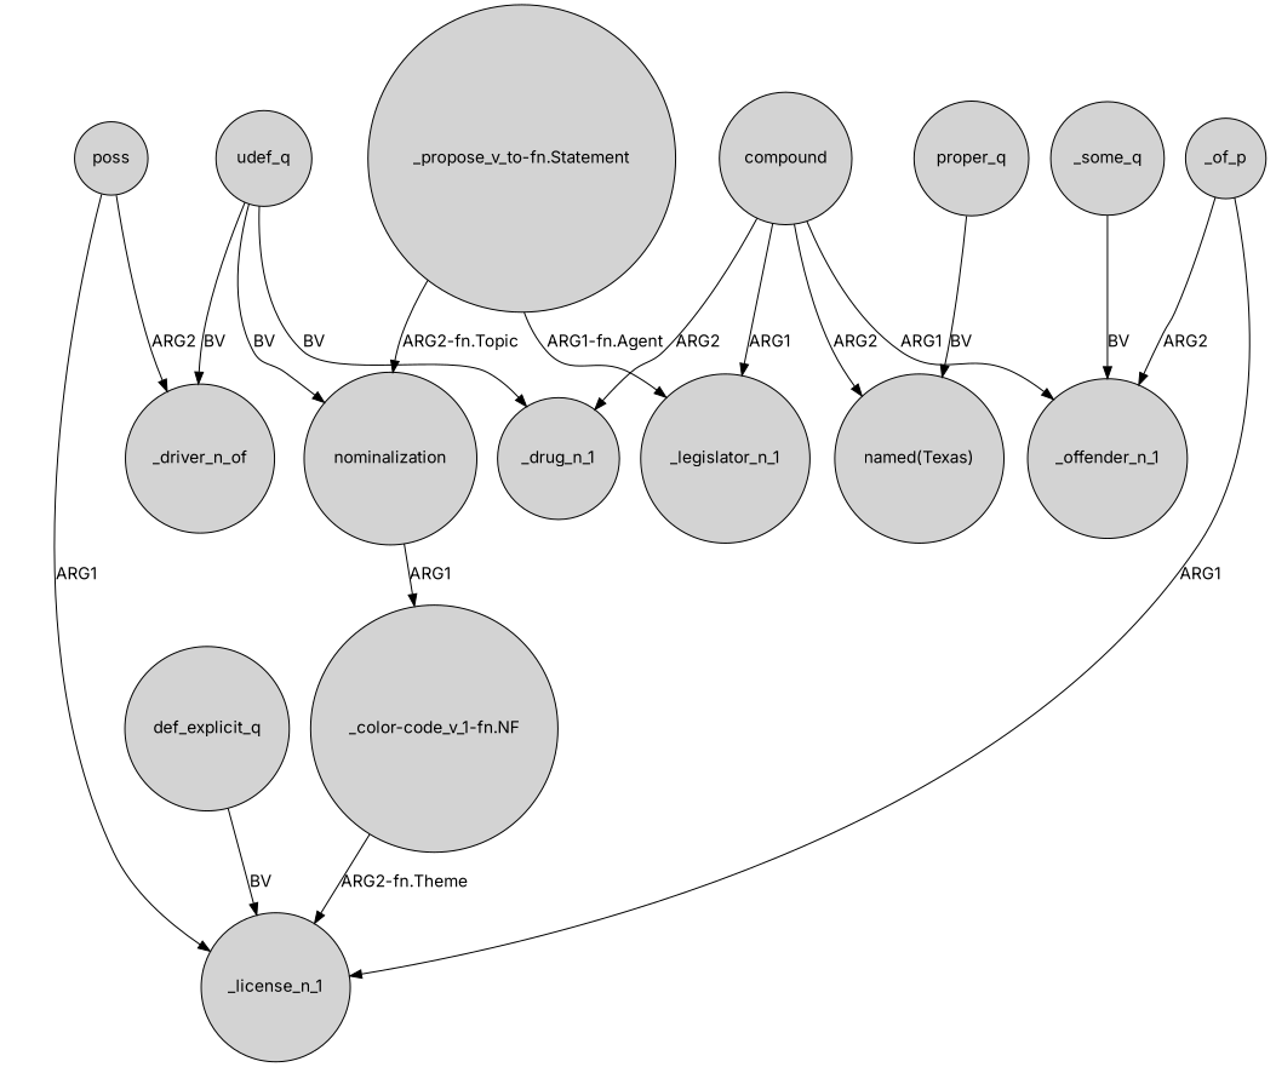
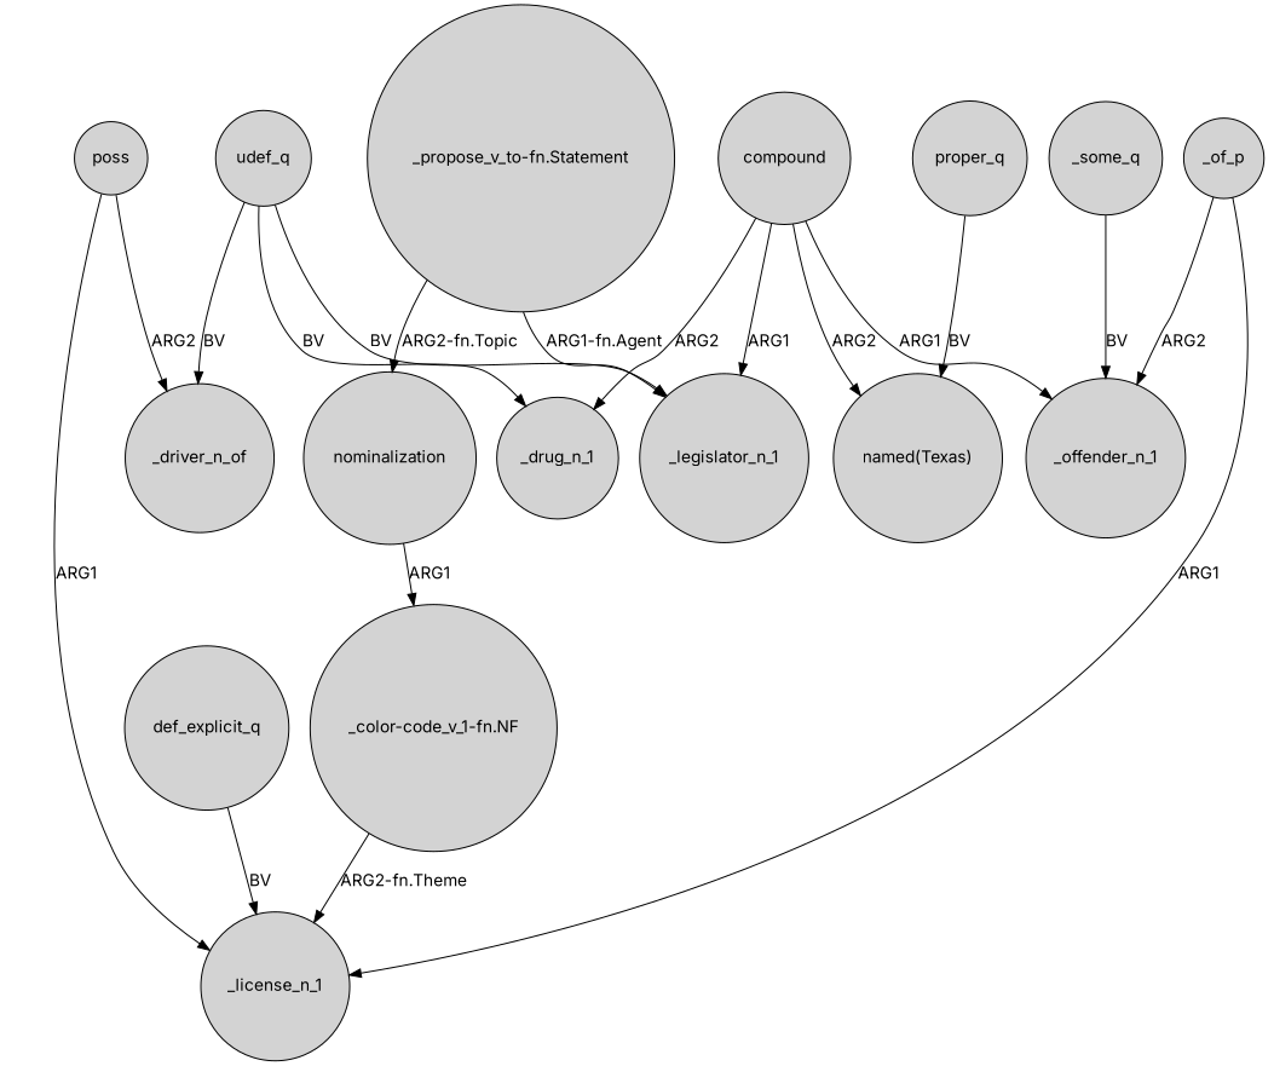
  digraph {
    fontname=Inter
    node [fontname=Inter shape=circle style=filled]
    edge [fontname=Inter]
    poss
    _license_n_1
    _driver_n_of
    compound
    _legislator_n_1
    _drug_n_1
    "named(Texas)"
    _offender_n_1
    def_explicit_q
    udef_q
    nominalization
    "_color-code_v_1-fn.NF"
    "_propose_v_to-fn.Statement"
    proper_q
    _of_p
    _some_q
    poss -> _license_n_1 [label=ARG1]
    poss -> _driver_n_of [label=ARG2]
    compound -> _legislator_n_1 [label=ARG1]
    compound -> _drug_n_1 [label=ARG2]
    compound -> "named(Texas)" [label=ARG2]
    compound -> _offender_n_1 [label=ARG1]
    def_explicit_q -> _license_n_1 [label=BV]
    udef_q -> _driver_n_of [label=BV]
    udef_q -> _drug_n_1 [label=BV]
-   udef_q -> nominalization [label=BV]
+   udef_q -> _legislator_n_1 [label=BV]
    nominalization -> "_color-code_v_1-fn.NF" [label=ARG1]
    "_color-code_v_1-fn.NF" -> _license_n_1 [label="ARG2-fn.Theme"]
    "_propose_v_to-fn.Statement" -> _legislator_n_1 [label="ARG1-fn.Agent"]
    "_propose_v_to-fn.Statement" -> nominalization [label="ARG2-fn.Topic"]
    proper_q -> "named(Texas)" [label=BV]
    _of_p -> _license_n_1 [label=ARG1]
    _of_p -> _offender_n_1 [label=ARG2]
    _some_q -> _offender_n_1 [label=BV]
  }
